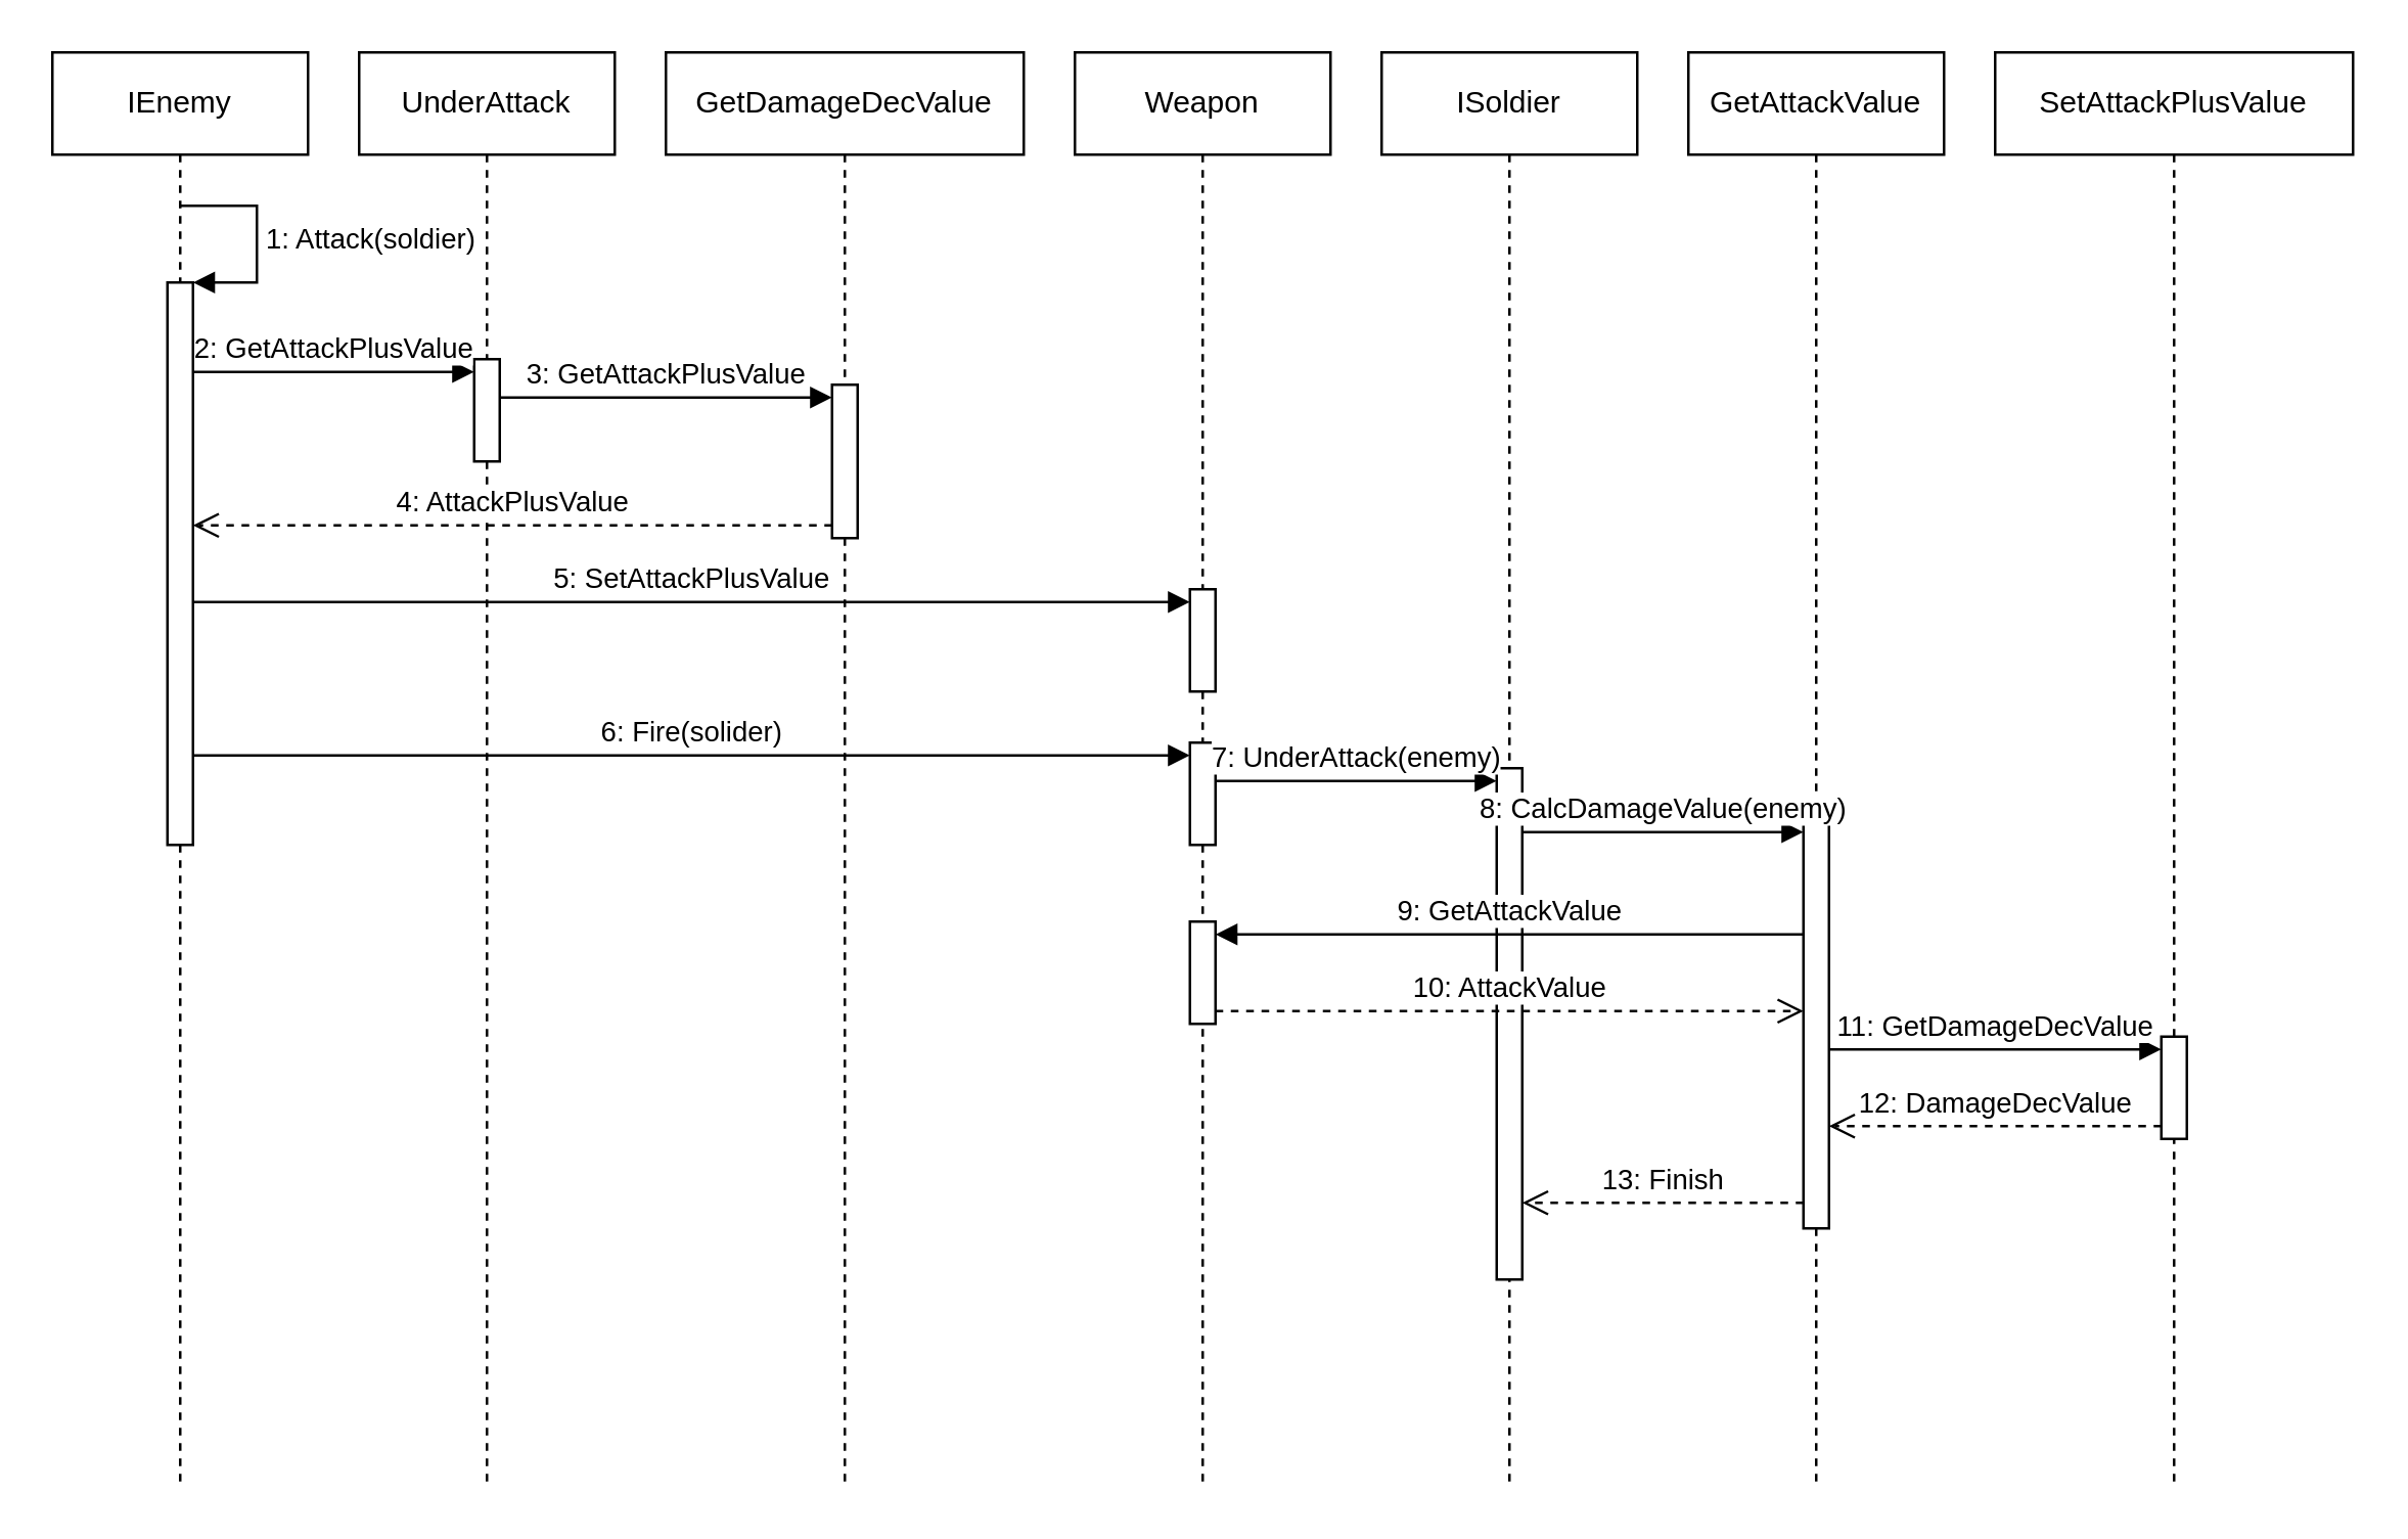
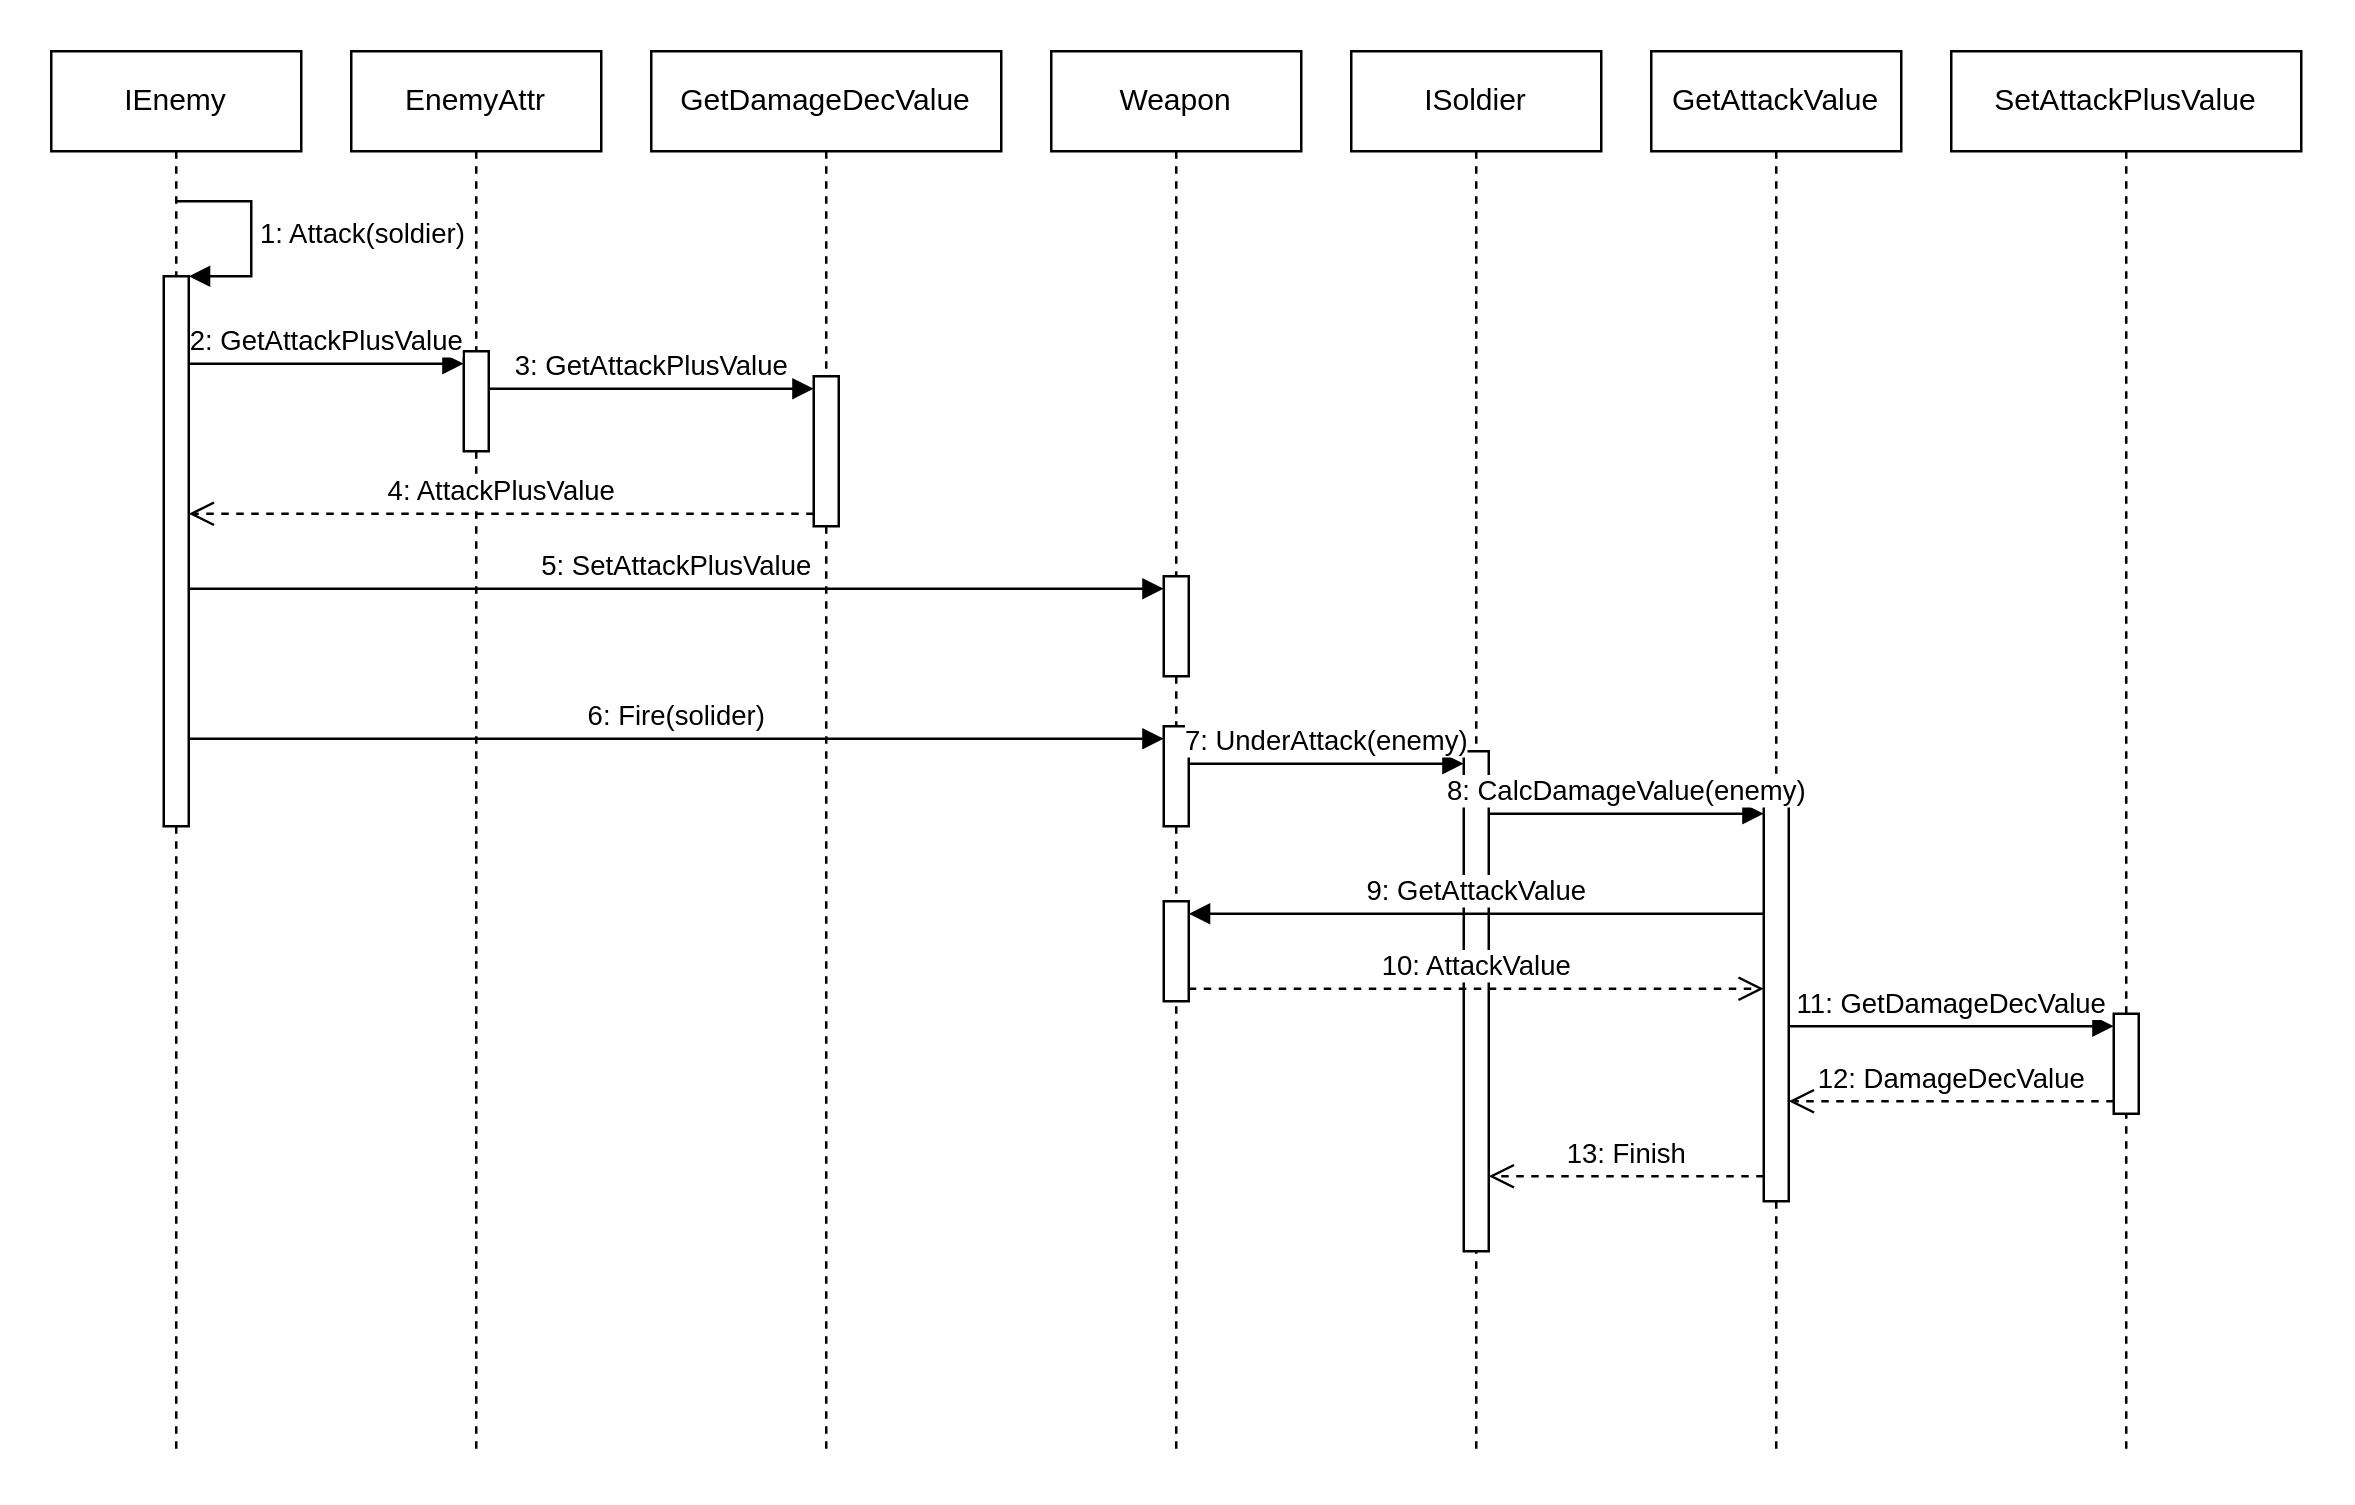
  <mxCell id="0" />
  <mxCell id="1" parent="0" />
  <mxCell id="2" value="IEnemy" style="shape=umlLifeline;perimeter=lifelinePerimeter;whiteSpace=wrap;html=1;container=1;dropTarget=0;collapsible=0;recursiveResize=0;outlineConnect=0;portConstraint=eastwest;newEdgeStyle={&quot;curved&quot;:0,&quot;rounded&quot;:0};" parent="1" vertex="1"><mxGeometry y="20" width="100" height="560" as="geometry" x="20" /></mxCell>
  <mxCell id="3" value="" style="html=1;points=[[0,0,0,0,5],[0,1,0,0,-5],[1,0,0,0,5],[1,1,0,0,-5]];perimeter=orthogonalPerimeter;outlineConnect=0;targetShapes=umlLifeline;portConstraint=eastwest;newEdgeStyle={&quot;curved&quot;:0,&quot;rounded&quot;:0};" parent="2" vertex="1"><mxGeometry x="45" y="90" width="10" height="220" as="geometry" /></mxCell>
  <mxCell id="4" value="1: Attack(soldier)" style="html=1;align=left;spacingLeft=2;endArrow=block;rounded=0;edgeStyle=orthogonalEdgeStyle;curved=0;rounded=0;" parent="2" edge="1"><mxGeometry relative="1" as="geometry"><mxPoint x="50" y="60" as="sourcePoint" /><Array as="points"><mxPoint x="80" y="90" /></Array><mxPoint x="55" y="90" as="targetPoint" /></mxGeometry></mxCell>
- <mxCell id="5" value="UnderAttack" style="shape=umlLifeline;perimeter=lifelinePerimeter;whiteSpace=wrap;html=1;container=1;dropTarget=0;collapsible=0;recursiveResize=0;outlineConnect=0;portConstraint=eastwest;newEdgeStyle={&quot;curved&quot;:0,&quot;rounded&quot;:0};" parent="1" vertex="1"><mxGeometry x="140" y="20" width="100" height="560" as="geometry" /></mxCell>
+ <mxCell id="5" value="EnemyAttr" style="shape=umlLifeline;perimeter=lifelinePerimeter;whiteSpace=wrap;html=1;container=1;dropTarget=0;collapsible=0;recursiveResize=0;outlineConnect=0;portConstraint=eastwest;newEdgeStyle={&quot;curved&quot;:0,&quot;rounded&quot;:0};" parent="1" vertex="1"><mxGeometry x="140" y="20" width="100" height="560" as="geometry" /></mxCell>
  <mxCell id="6" value="" style="html=1;points=[[0,0,0,0,5],[0,1,0,0,-5],[1,0,0,0,5],[1,1,0,0,-5]];perimeter=orthogonalPerimeter;outlineConnect=0;targetShapes=umlLifeline;portConstraint=eastwest;newEdgeStyle={&quot;curved&quot;:0,&quot;rounded&quot;:0};" parent="5" vertex="1"><mxGeometry x="45" y="120" width="10" height="40" as="geometry" /></mxCell>
  <mxCell id="7" value="GetDamageDecValue" style="shape=umlLifeline;perimeter=lifelinePerimeter;whiteSpace=wrap;html=1;container=1;dropTarget=0;collapsible=0;recursiveResize=0;outlineConnect=0;portConstraint=eastwest;newEdgeStyle={&quot;curved&quot;:0,&quot;rounded&quot;:0};" parent="1" vertex="1"><mxGeometry x="260" y="20" width="140" height="560" as="geometry" /></mxCell>
  <mxCell id="8" value="" style="html=1;points=[[0,0,0,0,5],[0,1,0,0,-5],[1,0,0,0,5],[1,1,0,0,-5]];perimeter=orthogonalPerimeter;outlineConnect=0;targetShapes=umlLifeline;portConstraint=eastwest;newEdgeStyle={&quot;curved&quot;:0,&quot;rounded&quot;:0};" parent="7" vertex="1"><mxGeometry x="65" y="130" width="10" height="60" as="geometry" /></mxCell>
  <mxCell id="9" value="Weapon" style="shape=umlLifeline;perimeter=lifelinePerimeter;whiteSpace=wrap;html=1;container=1;dropTarget=0;collapsible=0;recursiveResize=0;outlineConnect=0;portConstraint=eastwest;newEdgeStyle={&quot;curved&quot;:0,&quot;rounded&quot;:0};" parent="1" vertex="1"><mxGeometry x="420" y="20" width="100" height="560" as="geometry" /></mxCell>
  <mxCell id="10" value="" style="html=1;points=[[0,0,0,0,5],[0,1,0,0,-5],[1,0,0,0,5],[1,1,0,0,-5]];perimeter=orthogonalPerimeter;outlineConnect=0;targetShapes=umlLifeline;portConstraint=eastwest;newEdgeStyle={&quot;curved&quot;:0,&quot;rounded&quot;:0};" parent="9" vertex="1"><mxGeometry x="45" y="210" width="10" height="40" as="geometry" /></mxCell>
  <mxCell id="11" value="" style="html=1;points=[[0,0,0,0,5],[0,1,0,0,-5],[1,0,0,0,5],[1,1,0,0,-5]];perimeter=orthogonalPerimeter;outlineConnect=0;targetShapes=umlLifeline;portConstraint=eastwest;newEdgeStyle={&quot;curved&quot;:0,&quot;rounded&quot;:0};" parent="9" vertex="1"><mxGeometry x="45" y="270" width="10" height="40" as="geometry" /></mxCell>
  <mxCell id="12" value="" style="html=1;points=[[0,0,0,0,5],[0,1,0,0,-5],[1,0,0,0,5],[1,1,0,0,-5]];perimeter=orthogonalPerimeter;outlineConnect=0;targetShapes=umlLifeline;portConstraint=eastwest;newEdgeStyle={&quot;curved&quot;:0,&quot;rounded&quot;:0};" parent="9" vertex="1"><mxGeometry x="45" y="340" width="10" height="40" as="geometry" /></mxCell>
  <mxCell id="13" value="ISoldier" style="shape=umlLifeline;perimeter=lifelinePerimeter;whiteSpace=wrap;html=1;container=1;dropTarget=0;collapsible=0;recursiveResize=0;outlineConnect=0;portConstraint=eastwest;newEdgeStyle={&quot;curved&quot;:0,&quot;rounded&quot;:0};" parent="1" vertex="1"><mxGeometry x="540" y="20" width="100" height="560" as="geometry" /></mxCell>
  <mxCell id="14" value="" style="html=1;points=[[0,0,0,0,5],[0,1,0,0,-5],[1,0,0,0,5],[1,1,0,0,-5]];perimeter=orthogonalPerimeter;outlineConnect=0;targetShapes=umlLifeline;portConstraint=eastwest;newEdgeStyle={&quot;curved&quot;:0,&quot;rounded&quot;:0};" parent="13" vertex="1"><mxGeometry x="45" y="280" width="10" height="200" as="geometry" /></mxCell>
  <mxCell id="15" value="GetAttackValue" style="shape=umlLifeline;perimeter=lifelinePerimeter;whiteSpace=wrap;html=1;container=1;dropTarget=0;collapsible=0;recursiveResize=0;outlineConnect=0;portConstraint=eastwest;newEdgeStyle={&quot;curved&quot;:0,&quot;rounded&quot;:0};" parent="1" vertex="1"><mxGeometry x="660" y="20" width="100" height="560" as="geometry" /></mxCell>
  <mxCell id="16" value="" style="html=1;points=[[0,0,0,0,5],[0,1,0,0,-5],[1,0,0,0,5],[1,1,0,0,-5]];perimeter=orthogonalPerimeter;outlineConnect=0;targetShapes=umlLifeline;portConstraint=eastwest;newEdgeStyle={&quot;curved&quot;:0,&quot;rounded&quot;:0};" parent="15" vertex="1"><mxGeometry x="45" y="300" width="10" height="160" as="geometry" /></mxCell>
  <mxCell id="17" value="SetAttackPlusValue" style="shape=umlLifeline;perimeter=lifelinePerimeter;whiteSpace=wrap;html=1;container=1;dropTarget=0;collapsible=0;recursiveResize=0;outlineConnect=0;portConstraint=eastwest;newEdgeStyle={&quot;curved&quot;:0,&quot;rounded&quot;:0};" parent="1" vertex="1"><mxGeometry x="780" y="20" width="140" height="560" as="geometry" /></mxCell>
  <mxCell id="18" value="" style="html=1;points=[[0,0,0,0,5],[0,1,0,0,-5],[1,0,0,0,5],[1,1,0,0,-5]];perimeter=orthogonalPerimeter;outlineConnect=0;targetShapes=umlLifeline;portConstraint=eastwest;newEdgeStyle={&quot;curved&quot;:0,&quot;rounded&quot;:0};" parent="17" vertex="1"><mxGeometry x="65" y="385" width="10" height="40" as="geometry" /></mxCell>
  <mxCell id="19" value="2: GetAttackPlusValue" style="html=1;verticalAlign=bottom;endArrow=block;curved=0;rounded=0;entryX=0;entryY=0;entryDx=0;entryDy=5;" parent="1" source="3" target="6" edge="1"><mxGeometry relative="1" as="geometry"><mxPoint x="115" y="145" as="sourcePoint" /></mxGeometry></mxCell>
  <mxCell id="20" value="3: GetAttackPlusValue" style="html=1;verticalAlign=bottom;endArrow=block;curved=0;rounded=0;entryX=0;entryY=0;entryDx=0;entryDy=5;" parent="1" source="6" target="8" edge="1"><mxGeometry relative="1" as="geometry"><mxPoint x="255" y="155" as="sourcePoint" /></mxGeometry></mxCell>
  <mxCell id="21" value="4: AttackPlusValue" style="html=1;verticalAlign=bottom;endArrow=open;dashed=1;endSize=8;curved=0;rounded=0;exitX=0;exitY=1;exitDx=0;exitDy=-5;" parent="1" source="8" target="3" edge="1"><mxGeometry relative="1" as="geometry"><mxPoint x="255" y="225" as="targetPoint" /></mxGeometry></mxCell>
  <mxCell id="22" value="5: SetAttackPlusValue" style="html=1;verticalAlign=bottom;startArrow=none;endArrow=block;startSize=8;curved=0;rounded=0;entryX=0;entryY=0;entryDx=0;entryDy=5;startFill=0;" parent="1" target="10" edge="1"><mxGeometry relative="1" as="geometry"><mxPoint x="75" y="235" as="sourcePoint" /></mxGeometry></mxCell>
  <mxCell id="23" value="6: Fire(solider)" style="html=1;verticalAlign=bottom;startArrow=none;endArrow=block;startSize=8;curved=0;rounded=0;entryX=0;entryY=0;entryDx=0;entryDy=5;startFill=0;" parent="1" source="3" target="11" edge="1"><mxGeometry relative="1" as="geometry"><mxPoint x="395" y="295" as="sourcePoint" /></mxGeometry></mxCell>
  <mxCell id="24" value="7: UnderAttack(enemy)" style="html=1;verticalAlign=bottom;startArrow=none;endArrow=block;startSize=8;curved=0;rounded=0;entryX=0;entryY=0;entryDx=0;entryDy=5;startFill=0;" parent="1" source="11" target="14" edge="1"><mxGeometry relative="1" as="geometry"><mxPoint x="515" y="305" as="sourcePoint" /></mxGeometry></mxCell>
  <mxCell id="25" value="8: CalcDamageValue(enemy)" style="html=1;verticalAlign=bottom;startArrow=none;endArrow=block;startSize=8;curved=0;rounded=0;entryX=0;entryY=0;entryDx=0;entryDy=5;startFill=0;" parent="1" source="14" target="16" edge="1"><mxGeometry relative="1" as="geometry"><mxPoint x="635" y="325" as="sourcePoint" /></mxGeometry></mxCell>
  <mxCell id="26" value="9: GetAttackValue" style="html=1;verticalAlign=bottom;endArrow=block;curved=0;rounded=0;entryX=1;entryY=0;entryDx=0;entryDy=5;" parent="1" source="16" target="12" edge="1"><mxGeometry relative="1" as="geometry"><mxPoint x="545" y="365" as="sourcePoint" /></mxGeometry></mxCell>
  <mxCell id="27" value="10: AttackValue" style="html=1;verticalAlign=bottom;endArrow=open;dashed=1;endSize=8;curved=0;rounded=0;exitX=1;exitY=1;exitDx=0;exitDy=-5;" parent="1" source="12" target="16" edge="1"><mxGeometry relative="1" as="geometry"><mxPoint x="545" y="435" as="targetPoint" /></mxGeometry></mxCell>
  <mxCell id="28" value="11: GetDamageDecValue" style="html=1;verticalAlign=bottom;endArrow=block;curved=0;rounded=0;entryX=0;entryY=0;entryDx=0;entryDy=5;" parent="1" source="16" target="18" edge="1"><mxGeometry relative="1" as="geometry"><mxPoint x="775" y="410" as="sourcePoint" /></mxGeometry></mxCell>
  <mxCell id="29" value="12: DamageDecValue" style="html=1;verticalAlign=bottom;endArrow=open;dashed=1;endSize=8;curved=0;rounded=0;exitX=0;exitY=1;exitDx=0;exitDy=-5;" parent="1" source="18" target="16" edge="1"><mxGeometry relative="1" as="geometry"><mxPoint x="775" y="480" as="targetPoint" /></mxGeometry></mxCell>
  <mxCell id="30" value="13: Finish" style="html=1;verticalAlign=bottom;endArrow=open;dashed=1;endSize=8;curved=0;rounded=0;" parent="1" edge="1"><mxGeometry relative="1" as="geometry"><mxPoint x="705" y="470" as="sourcePoint" /><mxPoint x="595" y="470" as="targetPoint" /></mxGeometry></mxCell>
